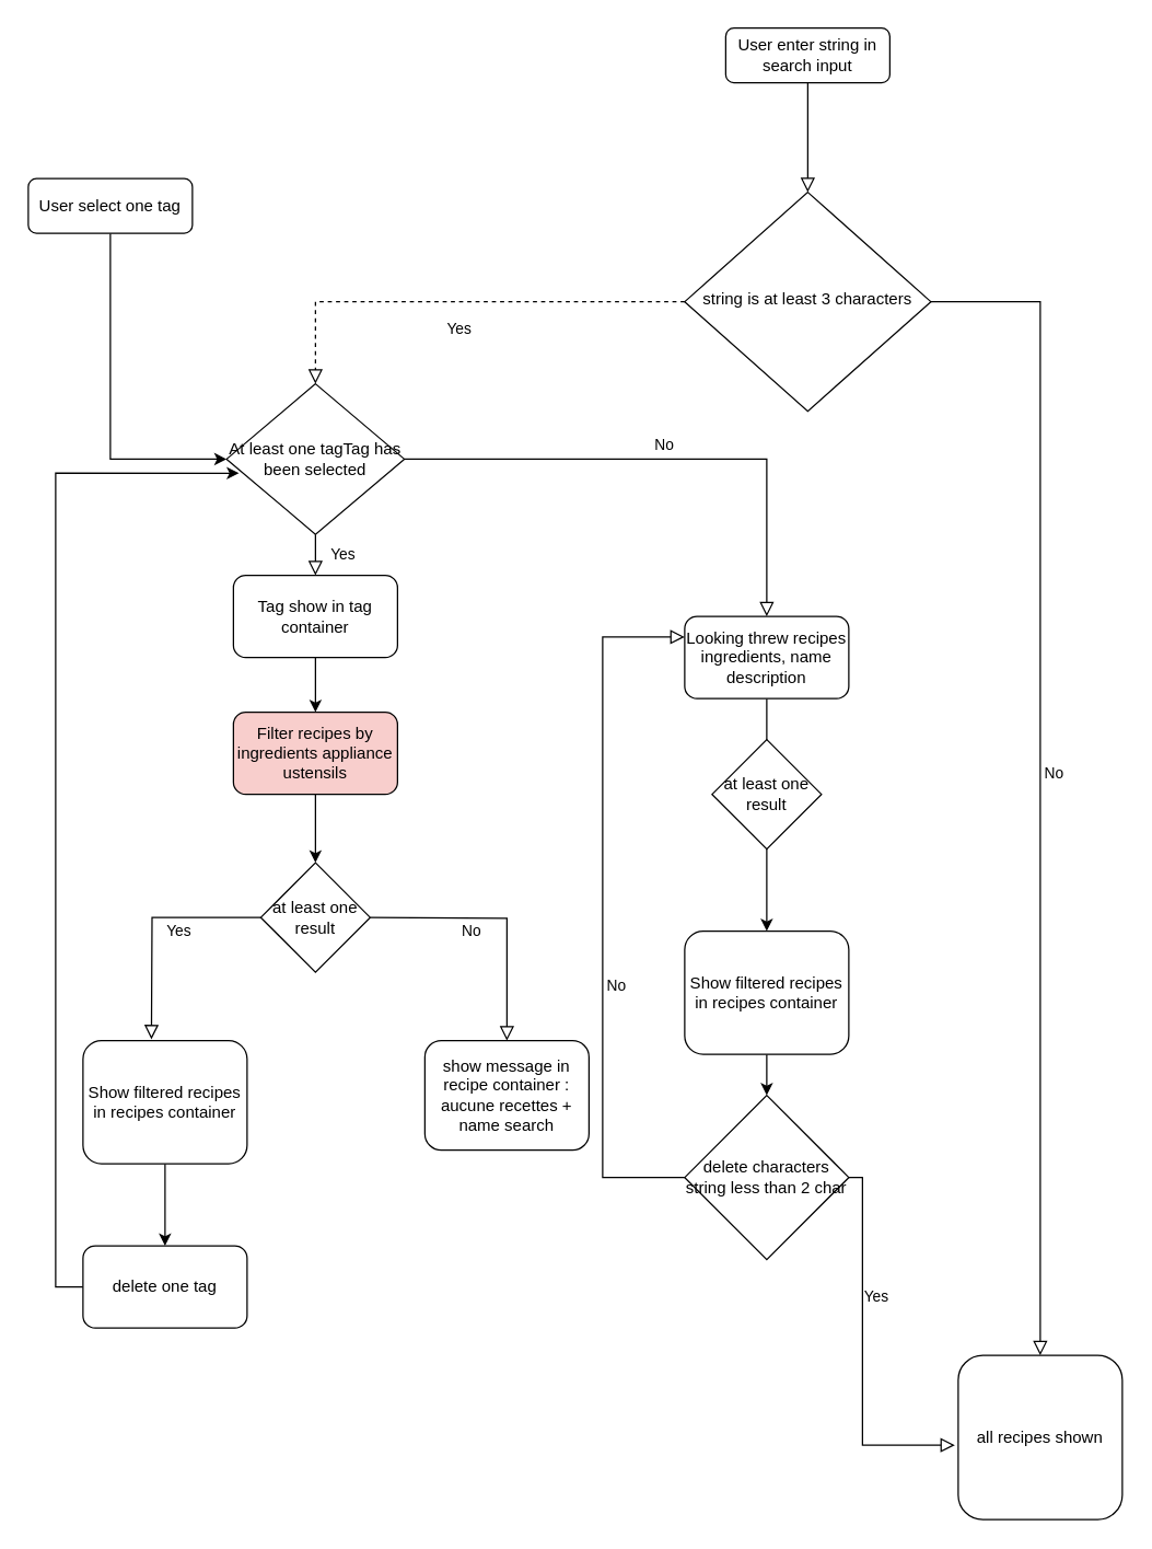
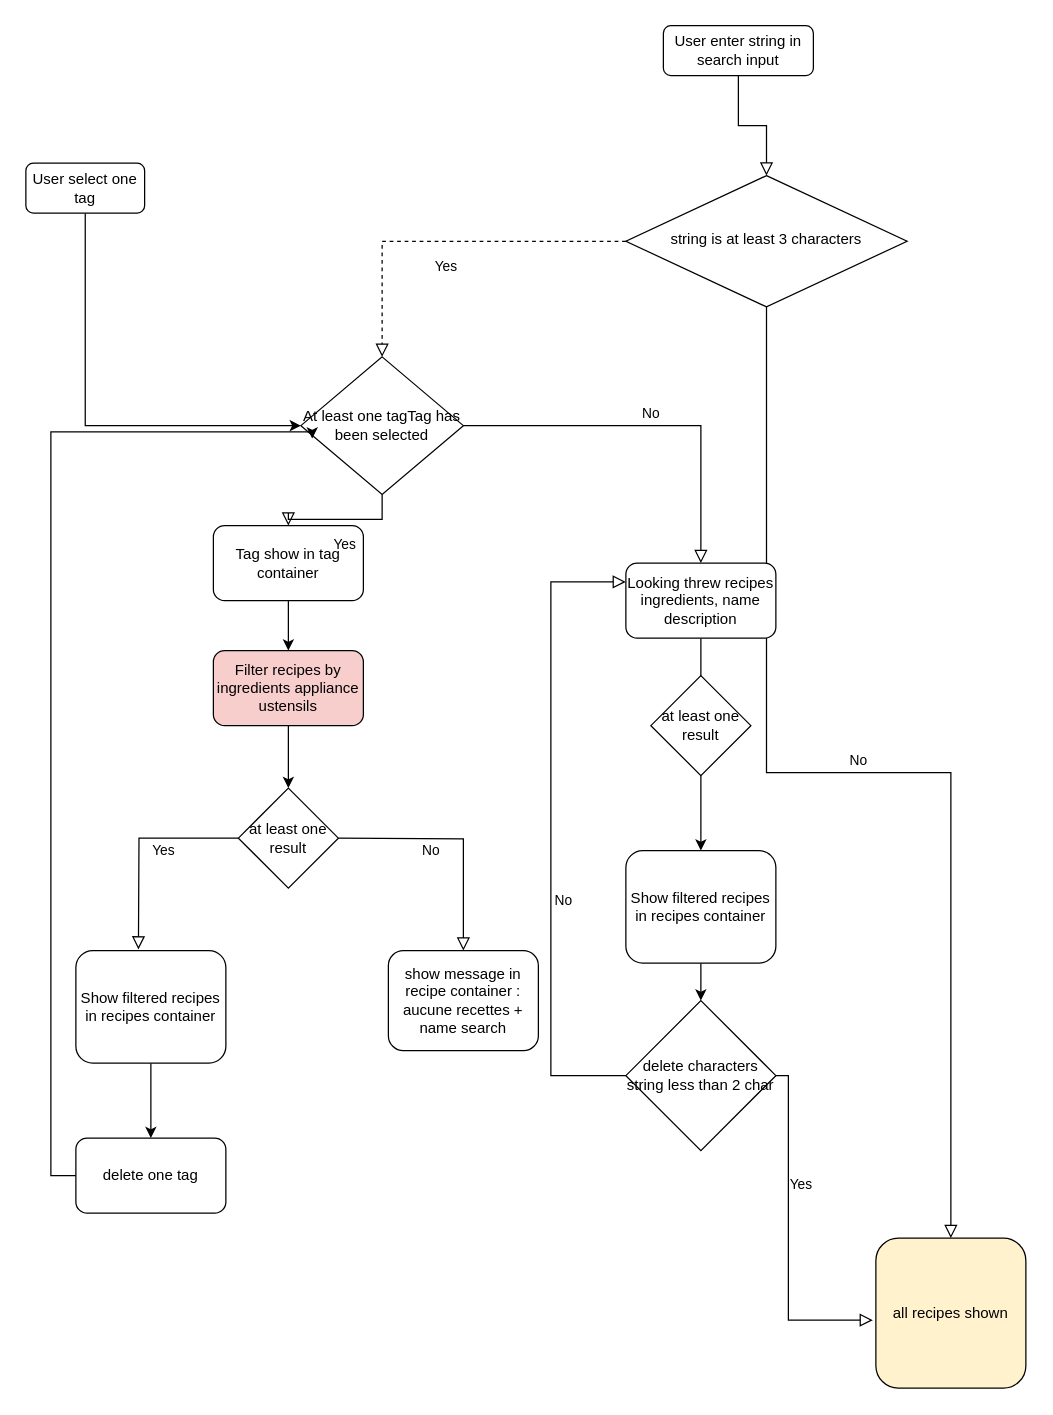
  <mxCell id="0" />
  <mxCell id="1" parent="0" />
  <mxCell id="2" value="" style="rounded=0;html=1;jettySize=auto;orthogonalLoop=1;fontSize=11;endArrow=block;endFill=0;endSize=8;strokeWidth=1;shadow=0;labelBackgroundColor=none;edgeStyle=orthogonalEdgeStyle;" parent="1" source="3" target="6" edge="1"><mxGeometry relative="1" as="geometry" /></mxCell>
  <mxCell id="3" value="User enter string in search input" style="rounded=1;whiteSpace=wrap;html=1;fontSize=12;glass=0;strokeWidth=1;shadow=0;" parent="1" vertex="1"><mxGeometry x="530" width="120" height="40" as="geometry" y="20" /></mxCell>
  <mxCell id="4" value="Yes" style="rounded=0;html=1;jettySize=auto;orthogonalLoop=1;fontSize=11;endArrow=block;endFill=0;endSize=8;strokeWidth=1;shadow=0;labelBackgroundColor=none;edgeStyle=orthogonalEdgeStyle;entryX=0.5;entryY=0;entryDx=0;entryDy=0;dashed=1;" parent="1" source="6" target="8" edge="1"><mxGeometry y="20" relative="1" as="geometry"><mxPoint as="offset" /><mxPoint x="230" y="260" as="targetPoint" /></mxGeometry></mxCell>
  <mxCell id="5" value="No" style="edgeStyle=orthogonalEdgeStyle;rounded=0;html=1;jettySize=auto;orthogonalLoop=1;fontSize=11;endArrow=block;endFill=0;endSize=8;strokeWidth=1;shadow=0;labelBackgroundColor=none;" parent="1" source="6" target="7" edge="1"><mxGeometry y="10" relative="1" as="geometry"><mxPoint as="offset" /></mxGeometry></mxCell>
- <mxCell id="6" value="string is at least 3 characters" style="rhombus;whiteSpace=wrap;html=1;shadow=0;fontFamily=Helvetica;fontSize=12;align=center;strokeWidth=1;spacing=6;spacingTop=-4;" parent="1" vertex="1"><mxGeometry x="500" y="140" width="180" height="160" as="geometry" /></mxCell>
- <mxCell id="7" value="all recipes shown" style="rounded=1;whiteSpace=wrap;html=1;fontSize=12;glass=0;strokeWidth=1;shadow=0;" parent="1" vertex="1"><mxGeometry x="700" y="990" width="120" height="120" as="geometry" /></mxCell>
- <mxCell id="8" value="At least one tagTag has been selected" style="rhombus;whiteSpace=wrap;html=1;" vertex="1" parent="1"><mxGeometry x="165" y="280" width="130" height="110" as="geometry" /></mxCell>
+ <mxCell id="6" value="string is at least 3 characters" style="rhombus;whiteSpace=wrap;html=1;shadow=0;fontFamily=Helvetica;fontSize=12;align=center;strokeWidth=1;spacing=6;spacingTop=-4;" parent="1" vertex="1"><mxGeometry x="500" y="140" width="225" height="105" as="geometry" /></mxCell>
+ <mxCell id="7" value="all recipes shown" style="rounded=1;whiteSpace=wrap;html=1;fontSize=12;glass=0;strokeWidth=1;shadow=0;fillColor=#fff2cc;" parent="1" vertex="1"><mxGeometry x="700" y="990" width="120" height="120" as="geometry" /></mxCell>
+ <mxCell id="8" value="At least one tagTag has been selected" style="rhombus;whiteSpace=wrap;html=1;" vertex="1" parent="1"><mxGeometry x="240" y="285" width="130" height="110" as="geometry" /></mxCell>
  <mxCell id="9" value="" style="edgeStyle=orthogonalEdgeStyle;rounded=0;orthogonalLoop=1;jettySize=auto;html=1;" edge="1" parent="1" source="10" target="18"><mxGeometry relative="1" as="geometry" /></mxCell>
  <mxCell id="10" value="Tag show in tag container" style="rounded=1;whiteSpace=wrap;html=1;" vertex="1" parent="1"><mxGeometry x="170" y="420" width="120" height="60" as="geometry" /></mxCell>
  <mxCell id="11" value="Yes" style="rounded=0;html=1;jettySize=auto;orthogonalLoop=1;fontSize=11;endArrow=block;endFill=0;endSize=8;strokeWidth=1;shadow=0;labelBackgroundColor=none;edgeStyle=orthogonalEdgeStyle;exitX=0;exitY=0.5;exitDx=0;exitDy=0;" edge="1" parent="1" source="19"><mxGeometry x="-0.288" y="10" relative="1" as="geometry"><mxPoint as="offset" /><mxPoint x="110" y="670" as="sourcePoint" /><mxPoint x="110.034" y="759.028" as="targetPoint" /></mxGeometry></mxCell>
  <mxCell id="12" style="edgeStyle=orthogonalEdgeStyle;rounded=0;orthogonalLoop=1;jettySize=auto;html=1;entryX=0.5;entryY=0;entryDx=0;entryDy=0;" edge="1" parent="1" source="13" target="30"><mxGeometry relative="1" as="geometry" /></mxCell>
  <mxCell id="13" value="Show filtered recipes in recipes container" style="rounded=1;whiteSpace=wrap;html=1;" vertex="1" parent="1"><mxGeometry x="500" y="680" width="120" height="90" as="geometry" /></mxCell>
  <mxCell id="14" value="No" style="edgeStyle=orthogonalEdgeStyle;rounded=0;html=1;jettySize=auto;orthogonalLoop=1;fontSize=11;endArrow=block;endFill=0;endSize=8;strokeWidth=1;shadow=0;labelBackgroundColor=none;entryX=0.5;entryY=0;entryDx=0;entryDy=0;exitX=1;exitY=0.5;exitDx=0;exitDy=0;" edge="1" parent="1" source="8" target="16"><mxGeometry y="10" relative="1" as="geometry"><mxPoint as="offset" /><mxPoint x="270" y="350" as="sourcePoint" /><mxPoint x="450" y="440" as="targetPoint" /></mxGeometry></mxCell>
  <mxCell id="15" style="edgeStyle=orthogonalEdgeStyle;rounded=0;orthogonalLoop=1;jettySize=auto;html=1;exitX=0.5;exitY=1;exitDx=0;exitDy=0;entryX=0.5;entryY=0;entryDx=0;entryDy=0;" edge="1" parent="1" source="16" target="13"><mxGeometry relative="1" as="geometry" /></mxCell>
  <mxCell id="16" value="Looking threw recipes ingredients, name description" style="rounded=1;whiteSpace=wrap;html=1;" vertex="1" parent="1"><mxGeometry x="500" y="450" width="120" height="60" as="geometry" /></mxCell>
  <mxCell id="17" style="edgeStyle=orthogonalEdgeStyle;rounded=0;orthogonalLoop=1;jettySize=auto;html=1;" edge="1" parent="1" source="18" target="19"><mxGeometry relative="1" as="geometry" /></mxCell>
  <mxCell id="18" value="Filter recipes by ingredients appliance ustensils" style="rounded=1;whiteSpace=wrap;html=1;fillColor=#f8cecc;" vertex="1" parent="1"><mxGeometry x="170" y="520" width="120" height="60" as="geometry" /></mxCell>
  <mxCell id="19" value="at least one result&lt;br&gt;" style="rhombus;whiteSpace=wrap;html=1;" vertex="1" parent="1"><mxGeometry x="190" y="630" width="80" height="80" as="geometry" /></mxCell>
  <mxCell id="20" value="at least one result&lt;br&gt;" style="rhombus;whiteSpace=wrap;html=1;" vertex="1" parent="1"><mxGeometry x="520" y="540" width="80" height="80" as="geometry" /></mxCell>
  <mxCell id="21" value="No" style="edgeStyle=orthogonalEdgeStyle;rounded=0;html=1;jettySize=auto;orthogonalLoop=1;fontSize=11;endArrow=block;endFill=0;endSize=8;strokeWidth=1;shadow=0;labelBackgroundColor=none;entryX=0.5;entryY=0;entryDx=0;entryDy=0;" edge="1" parent="1" target="24"><mxGeometry x="-0.222" y="-10" relative="1" as="geometry"><mxPoint as="offset" /><mxPoint x="270" y="670" as="sourcePoint" /><mxPoint x="370" y="750" as="targetPoint" /></mxGeometry></mxCell>
  <mxCell id="22" style="edgeStyle=orthogonalEdgeStyle;rounded=0;orthogonalLoop=1;jettySize=auto;html=1;entryX=0.5;entryY=0;entryDx=0;entryDy=0;" edge="1" parent="1" source="23"><mxGeometry relative="1" as="geometry"><mxPoint x="120" y="910" as="targetPoint" /></mxGeometry></mxCell>
  <mxCell id="23" value="Show filtered recipes in recipes container" style="rounded=1;whiteSpace=wrap;html=1;" vertex="1" parent="1"><mxGeometry x="60" y="760" width="120" height="90" as="geometry" /></mxCell>
  <mxCell id="24" value="show message in recipe container : aucune recettes + name search" style="rounded=1;whiteSpace=wrap;html=1;" vertex="1" parent="1"><mxGeometry x="310" y="760" width="120" height="80" as="geometry" /></mxCell>
  <mxCell id="25" style="edgeStyle=orthogonalEdgeStyle;rounded=0;orthogonalLoop=1;jettySize=auto;html=1;exitX=0;exitY=0.5;exitDx=0;exitDy=0;entryX=0.07;entryY=0.594;entryDx=0;entryDy=0;entryPerimeter=0;" edge="1" parent="1" source="26" target="8"><mxGeometry relative="1" as="geometry"><mxPoint x="50.06" y="950.034" as="sourcePoint" /><mxPoint x="140" y="460" as="targetPoint" /><Array as="points"><mxPoint x="40" y="940" /><mxPoint x="40" y="345" /></Array></mxGeometry></mxCell>
  <mxCell id="26" value="delete one tag" style="rounded=1;whiteSpace=wrap;html=1;" vertex="1" parent="1"><mxGeometry x="60" y="910" width="120" height="60" as="geometry" /></mxCell>
  <mxCell id="27" style="edgeStyle=orthogonalEdgeStyle;rounded=0;orthogonalLoop=1;jettySize=auto;html=1;exitX=0.5;exitY=1;exitDx=0;exitDy=0;entryX=0;entryY=0.5;entryDx=0;entryDy=0;" edge="1" parent="1" source="28" target="8"><mxGeometry relative="1" as="geometry" /></mxCell>
- <mxCell id="28" value="User select one tag" style="rounded=1;whiteSpace=wrap;html=1;fontSize=12;glass=0;strokeWidth=1;shadow=0;" vertex="1" parent="1"><mxGeometry x="20" y="130" width="120" height="40" as="geometry" /></mxCell>
+ <mxCell id="28" value="User select one tag" style="rounded=1;whiteSpace=wrap;html=1;fontSize=12;glass=0;strokeWidth=1;shadow=0;" vertex="1" parent="1"><mxGeometry x="20" y="130" width="95" height="40" as="geometry" /></mxCell>
  <mxCell id="29" value="Yes" style="rounded=0;html=1;jettySize=auto;orthogonalLoop=1;fontSize=11;endArrow=block;endFill=0;endSize=8;strokeWidth=1;shadow=0;labelBackgroundColor=none;edgeStyle=orthogonalEdgeStyle;exitX=0.5;exitY=1;exitDx=0;exitDy=0;entryX=0.5;entryY=0;entryDx=0;entryDy=0;" edge="1" parent="1" source="8" target="10"><mxGeometry y="20" relative="1" as="geometry"><mxPoint as="offset" /><mxPoint x="280" y="320" as="sourcePoint" /><mxPoint x="280.004" y="400.028" as="targetPoint" /></mxGeometry></mxCell>
  <mxCell id="30" value="delete characters string less than 2 char" style="rhombus;whiteSpace=wrap;html=1;" vertex="1" parent="1"><mxGeometry x="500" y="800" width="120" height="120" as="geometry" /></mxCell>
  <mxCell id="31" value="Yes" style="rounded=0;html=1;jettySize=auto;orthogonalLoop=1;fontSize=11;endArrow=block;endFill=0;endSize=8;strokeWidth=1;shadow=0;labelBackgroundColor=none;edgeStyle=orthogonalEdgeStyle;exitX=1;exitY=0.5;exitDx=0;exitDy=0;entryX=-0.02;entryY=0.547;entryDx=0;entryDy=0;entryPerimeter=0;" edge="1" parent="1" source="30" target="7"><mxGeometry x="-0.288" y="10" relative="1" as="geometry"><mxPoint as="offset" /><mxPoint x="729.97" y="900.97" as="sourcePoint" /><mxPoint x="650.004" y="989.998" as="targetPoint" /><Array as="points"><mxPoint x="630" y="860" /><mxPoint x="630" y="1056" /></Array></mxGeometry></mxCell>
  <mxCell id="32" value="No" style="edgeStyle=orthogonalEdgeStyle;rounded=0;html=1;jettySize=auto;orthogonalLoop=1;fontSize=11;endArrow=block;endFill=0;endSize=8;strokeWidth=1;shadow=0;labelBackgroundColor=none;entryX=0;entryY=0.25;entryDx=0;entryDy=0;exitX=0;exitY=0.5;exitDx=0;exitDy=0;" edge="1" parent="1" source="30" target="16"><mxGeometry x="-0.222" y="-10" relative="1" as="geometry"><mxPoint as="offset" /><mxPoint x="329.48" y="895" as="sourcePoint" /><mxPoint x="429.48" y="985" as="targetPoint" /><Array as="points"><mxPoint x="440" y="860" /><mxPoint x="440" y="465" /></Array></mxGeometry></mxCell>
